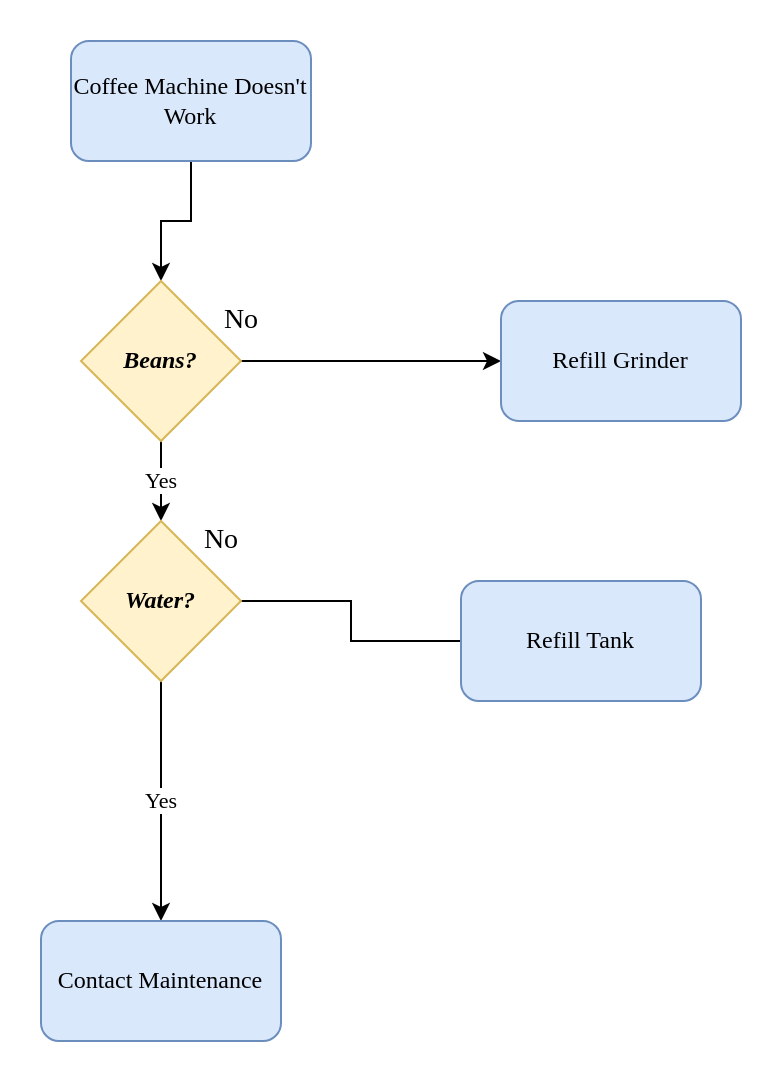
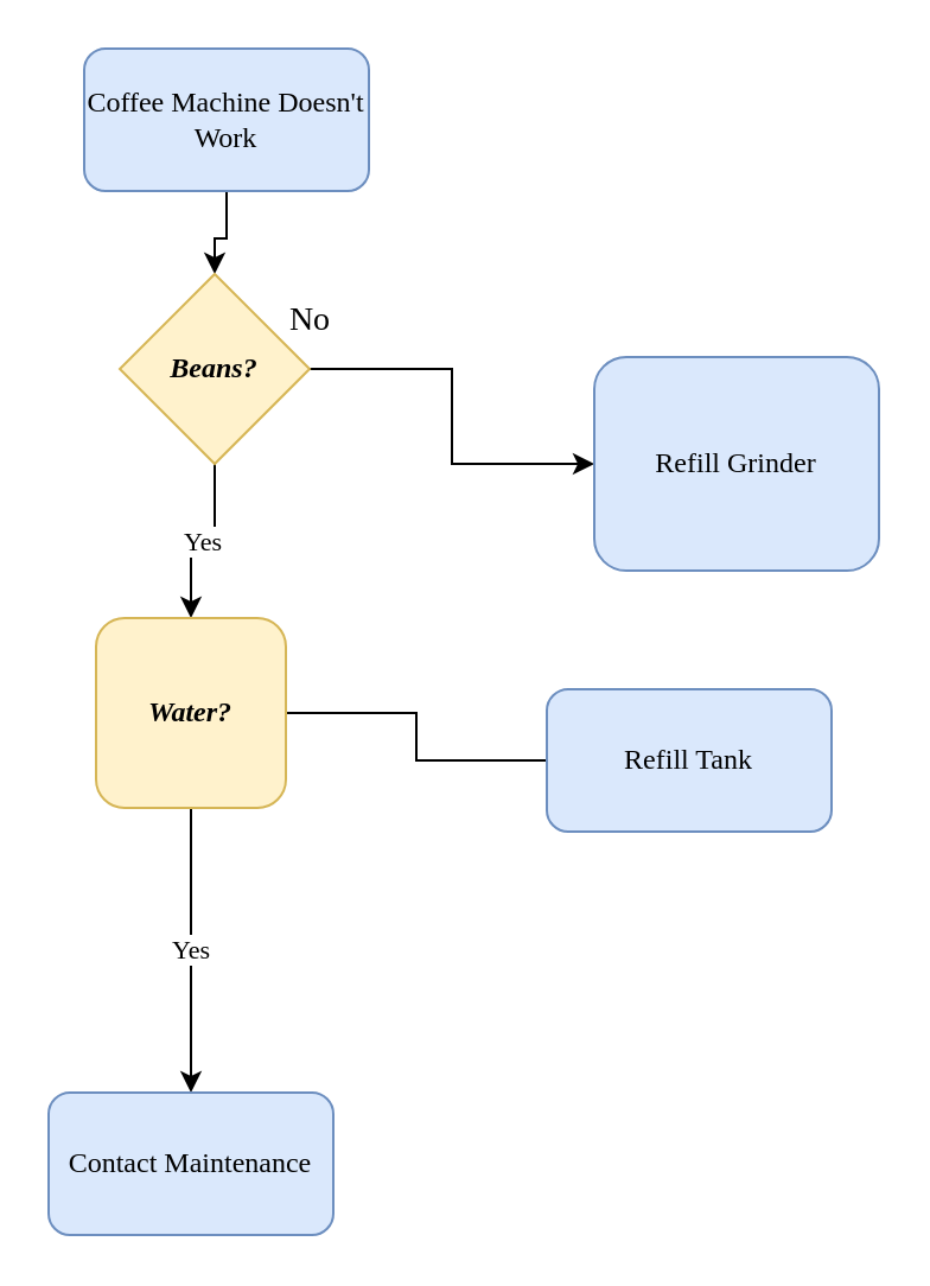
  <mxCell id="0" />
  <mxCell id="1" parent="0" />
  <mxCell id="2" style="edgeStyle=orthogonalEdgeStyle;rounded=0;orthogonalLoop=1;jettySize=auto;html=1;fontFamily=Georgia;" edge="1" parent="1" source="3" target="6"><mxGeometry relative="1" as="geometry" /></mxCell>
  <mxCell id="3" value="Coffee Machine Doesn't Work&lt;br&gt;" style="rounded=1;whiteSpace=wrap;html=1;fillColor=#dae8fc;strokeColor=#6c8ebf;fontFamily=Georgia;" vertex="1" parent="1"><mxGeometry x="35" y="20" width="120" height="60" as="geometry" /></mxCell>
  <mxCell id="4" value="No" style="edgeStyle=orthogonalEdgeStyle;rounded=0;orthogonalLoop=1;jettySize=auto;html=1;entryX=0;entryY=0.5;entryDx=0;entryDy=0;fontFamily=Georgia;fontSize=14;" edge="1" parent="1" source="6" target="11"><mxGeometry x="-1" y="20" relative="1" as="geometry"><mxPoint as="offset" /></mxGeometry></mxCell>
  <mxCell id="5" value="Yes" style="edgeStyle=orthogonalEdgeStyle;rounded=0;orthogonalLoop=1;jettySize=auto;html=1;fontFamily=Georgia;" edge="1" parent="1" source="6" target="9"><mxGeometry relative="1" as="geometry" /></mxCell>
- <mxCell id="6" value="Beans?" style="rhombus;whiteSpace=wrap;html=1;fillColor=#fff2cc;strokeColor=#d6b656;fontStyle=3;fontFamily=Georgia;" vertex="1" parent="1"><mxGeometry x="40" y="140" width="80" height="80" as="geometry" /></mxCell>
+ <mxCell id="6" value="Beans?" style="rhombus;whiteSpace=wrap;html=1;fillColor=#fff2cc;strokeColor=#d6b656;fontStyle=3;fontFamily=Georgia;" vertex="1" parent="1"><mxGeometry x="50" y="115" width="80" height="80" as="geometry" /></mxCell>
  <mxCell id="7" value="Yes&lt;br&gt;" style="edgeStyle=orthogonalEdgeStyle;rounded=0;orthogonalLoop=1;jettySize=auto;html=1;fontFamily=Georgia;" edge="1" parent="1" source="9" target="10"><mxGeometry relative="1" as="geometry" /></mxCell>
  <mxCell id="8" value="No" style="edgeStyle=orthogonalEdgeStyle;rounded=0;orthogonalLoop=1;jettySize=auto;html=1;fontSize=14;fontFamily=Georgia;endArrow=none;" edge="1" parent="1" source="9" target="12"><mxGeometry x="-1" y="32" relative="1" as="geometry"><mxPoint x="-10" y="2" as="offset" /></mxGeometry></mxCell>
- <mxCell id="9" value="Water?" style="rhombus;whiteSpace=wrap;html=1;fillColor=#fff2cc;strokeColor=#d6b656;fontStyle=3;fontFamily=Georgia;" vertex="1" parent="1"><mxGeometry x="40" y="260" width="80" height="80" as="geometry" /></mxCell>
+ <mxCell id="9" value="Water?" style="whiteSpace=wrap;html=1;fillColor=#fff2cc;strokeColor=#d6b656;fontStyle=3;fontFamily=Georgia;rounded=1;" vertex="1" parent="1"><mxGeometry x="40" y="260" width="80" height="80" as="geometry" /></mxCell>
  <mxCell id="10" value="Contact Maintenance" style="rounded=1;whiteSpace=wrap;html=1;fillColor=#dae8fc;strokeColor=#6c8ebf;fontFamily=Georgia;" vertex="1" parent="1"><mxGeometry x="20" y="460" width="120" height="60" as="geometry" /></mxCell>
- <mxCell id="11" value="Refill Grinder" style="rounded=1;whiteSpace=wrap;html=1;fillColor=#dae8fc;strokeColor=#6c8ebf;fontFamily=Georgia;" vertex="1" parent="1"><mxGeometry x="250" y="150" width="120" height="60" as="geometry" /></mxCell>
+ <mxCell id="11" value="Refill Grinder" style="rounded=1;whiteSpace=wrap;html=1;fillColor=#dae8fc;strokeColor=#6c8ebf;fontFamily=Georgia;" vertex="1" parent="1"><mxGeometry x="250" y="150" width="120" height="90" as="geometry" /></mxCell>
  <mxCell id="12" value="Refill Tank" style="rounded=1;whiteSpace=wrap;html=1;fillColor=#dae8fc;strokeColor=#6c8ebf;fontFamily=Georgia;" vertex="1" parent="1"><mxGeometry x="230" y="290" width="120" height="60" as="geometry" /></mxCell>
